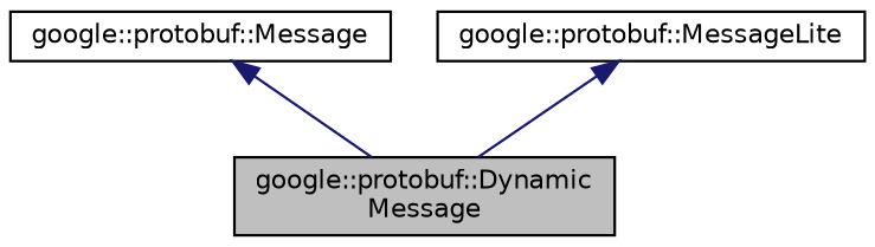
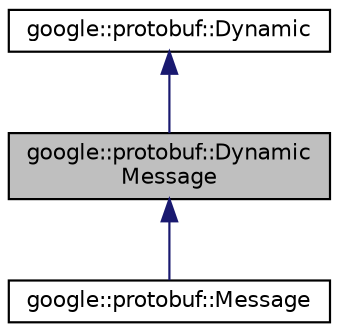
  digraph {
    node [color=black fillcolor=white fontname=Helvetica fontsize=10 shape=record style=filled]
    edge [color=midnightblue dir=back fontname=Helvetica fontsize=10 labelfontname=Helvetica labelfontsize=10 style=solid]
    n1 [fillcolor=grey75 fontcolor=black height=0.2 label="google::protobuf::Dynamic\lMessage" width=0.4]
    n2 [height=0.2 label="google::protobuf::Message" width=0.4]
-   n3 [height=0.2 label="google::protobuf::MessageLite" width=0.4]
-   n2 -> n1
+   n3 [height=0.2 label="google::protobuf::Dynamic" width=0.4]
+   n1 -> n2
    n3 -> n1
  }
